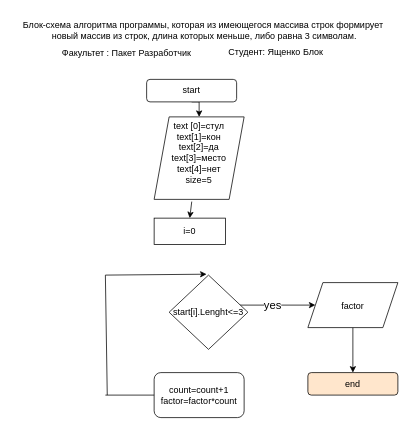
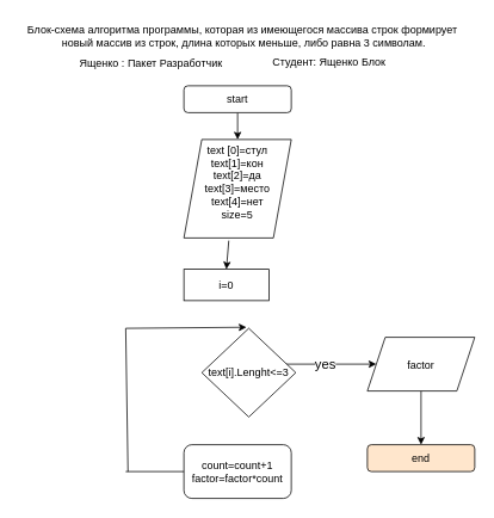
  <mxCell id="0" />
  <mxCell id="1" parent="0" />
  <mxCell id="2" value="&lt;font style=&quot;vertical-align: inherit;&quot;&gt;&lt;font style=&quot;vertical-align: inherit;&quot;&gt;text [0]=стул&lt;br&gt;text[1]=кон&lt;br&gt;text[2]=да&lt;br&gt;text[3]=место&lt;br&gt;text[4]=нет&lt;br&gt;size=5&lt;br&gt;&amp;nbsp;&lt;br&gt;&lt;/font&gt;&lt;/font&gt;" style="shape=parallelogram;perimeter=parallelogramPerimeter;whiteSpace=wrap;html=1;fixedSize=1;" parent="1" vertex="1"><mxGeometry x="205" y="155" width="120" height="110" as="geometry" /></mxCell>
  <mxCell id="3" style="edgeStyle=orthogonalEdgeStyle;rounded=0;orthogonalLoop=1;jettySize=auto;html=1;exitX=0.5;exitY=1;exitDx=0;exitDy=0;entryX=0.5;entryY=0;entryDx=0;entryDy=0;" parent="1" source="4" target="2" edge="1"><mxGeometry relative="1" as="geometry" /></mxCell>
- <mxCell id="4" value="start" style="rounded=1;whiteSpace=wrap;html=1;" parent="1" vertex="1"><mxGeometry x="195" y="105" width="120" height="30" as="geometry" /></mxCell>
+ <mxCell id="4" value="start" style="rounded=1;whiteSpace=wrap;html=1;" parent="1" vertex="1"><mxGeometry x="205" y="95" width="120" height="30" as="geometry" /></mxCell>
  <mxCell id="5" value="count=count+1&lt;br&gt;factor=factor*count" style="whiteSpace=wrap;html=1;rounded=1;" parent="1" vertex="1"><mxGeometry x="205" y="495.96" width="120" height="60" as="geometry" /></mxCell>
  <mxCell id="6" value="&lt;font style=&quot;font-size: 15px;&quot;&gt;&lt;span style=&quot;font-size: 15px;&quot;&gt;yes&lt;/span&gt;&lt;/font&gt;" style="endArrow=classic;html=1;rounded=0;entryX=0;entryY=0.5;entryDx=0;entryDy=0;fontSize=15;fontStyle=0" parent="1" target="16" edge="1"><mxGeometry width="50" height="50" relative="1" as="geometry"><mxPoint x="305" y="405.96" as="sourcePoint" /><mxPoint x="410" y="405.96" as="targetPoint" /></mxGeometry></mxCell>
  <mxCell id="7" value="end" style="rounded=1;whiteSpace=wrap;html=1;fillColor=#ffe6cc;" parent="1" vertex="1"><mxGeometry x="410" y="495.96" width="120" height="30" as="geometry" /></mxCell>
  <mxCell id="8" value="&lt;font style=&quot;vertical-align: inherit;&quot;&gt;&lt;font style=&quot;vertical-align: inherit;&quot;&gt;&lt;font style=&quot;vertical-align: inherit;&quot;&gt;&lt;font style=&quot;vertical-align: inherit;&quot;&gt;Блок-схема алгоритма&amp;nbsp;программы, которая из имеющегося массива строк формирует&lt;br&gt;&amp;nbsp;новый массив из строк, длина которых меньше, либо равна 3 символам. &lt;/font&gt;&lt;/font&gt;&lt;/font&gt;&lt;/font&gt;" style="text;html=1;align=center;verticalAlign=middle;resizable=0;points=[];autosize=1;strokeColor=none;fillColor=none;" parent="1" vertex="1"><mxGeometry x="20" y="20" width="500" height="40" as="geometry" /></mxCell>
- <mxCell id="9" value="Факультет : Пакет Разработчик" style="text;html=1;align=center;verticalAlign=middle;resizable=0;points=[];autosize=1;strokeColor=none;fillColor=none;" parent="1" vertex="1"><mxGeometry x="67.5" y="55" width="200" height="30" as="geometry" /></mxCell>
+ <mxCell id="9" value="Ященко : Пакет Разработчик" style="text;html=1;align=center;verticalAlign=middle;resizable=0;points=[];autosize=1;strokeColor=none;fillColor=none;" parent="1" vertex="1"><mxGeometry x="67.5" y="55" width="200" height="30" as="geometry" /></mxCell>
  <mxCell id="10" value="Студент: Ященко Блок" style="text;html=1;align=center;verticalAlign=middle;resizable=0;points=[];autosize=1;strokeColor=none;fillColor=none;" parent="1" vertex="1"><mxGeometry x="282" y="54" width="170" height="30" as="geometry" /></mxCell>
- <mxCell id="11" value="start[i].Lenght&amp;lt;=3" style="rhombus;whiteSpace=wrap;html=1;" parent="1" vertex="1"><mxGeometry x="225" y="365.96" width="105" height="99.04" as="geometry" /></mxCell>
+ <mxCell id="11" value="text[i].Lenght&amp;lt;=3" style="rhombus;whiteSpace=wrap;html=1;" parent="1" vertex="1"><mxGeometry x="225" y="365.96" width="105" height="99.04" as="geometry" /></mxCell>
  <mxCell id="12" value="" style="endArrow=classic;html=1;rounded=0;exitX=0.5;exitY=1;exitDx=0;exitDy=0;entryX=0.5;entryY=0;entryDx=0;entryDy=0;" parent="1" edge="1"><mxGeometry width="50" height="50" relative="1" as="geometry"><mxPoint x="470" y="435.96" as="sourcePoint" /><mxPoint x="470" y="495.96" as="targetPoint" /></mxGeometry></mxCell>
  <mxCell id="13" value="" style="endArrow=none;html=1;rounded=0;fontSize=15;exitX=0;exitY=0.5;exitDx=0;exitDy=0;" parent="1" source="5" edge="1"><mxGeometry width="50" height="50" relative="1" as="geometry"><mxPoint x="240" y="515.96" as="sourcePoint" /><mxPoint x="140" y="525.96" as="targetPoint" /></mxGeometry></mxCell>
  <mxCell id="14" value="" style="endArrow=none;html=1;rounded=0;fontSize=15;" parent="1" edge="1"><mxGeometry width="50" height="50" relative="1" as="geometry"><mxPoint x="142.5" y="525.96" as="sourcePoint" /><mxPoint x="140" y="365.96" as="targetPoint" /></mxGeometry></mxCell>
  <mxCell id="15" value="" style="endArrow=classic;html=1;rounded=0;fontSize=15;entryX=0.475;entryY=-0.012;entryDx=0;entryDy=0;entryPerimeter=0;" parent="1" target="11" edge="1"><mxGeometry width="50" height="50" relative="1" as="geometry"><mxPoint x="140" y="365.96" as="sourcePoint" /><mxPoint x="182" y="315.96" as="targetPoint" /></mxGeometry></mxCell>
  <mxCell id="16" value="&lt;span style=&quot;font-size: 12px;&quot;&gt;factor&lt;/span&gt;" style="shape=parallelogram;perimeter=parallelogramPerimeter;whiteSpace=wrap;html=1;fixedSize=1;fontSize=15;" parent="1" vertex="1"><mxGeometry x="410" y="375.96" width="120" height="60" as="geometry" /></mxCell>
- <mxCell id="17" value="i=0" style="rounded=0;whiteSpace=wrap;html=1;" vertex="1" parent="1"><mxGeometry x="205" y="290" width="95" height="35" as="geometry" /></mxCell>
+ <mxCell id="17" value="i=0" style="rounded=0;whiteSpace=wrap;html=1;" vertex="1" parent="1"><mxGeometry x="205" y="300" width="95" height="35" as="geometry" /></mxCell>
  <mxCell id="18" value="" style="endArrow=classic;html=1;rounded=0;exitX=0.418;exitY=1.027;exitDx=0;exitDy=0;exitPerimeter=0;entryX=0.5;entryY=0;entryDx=0;entryDy=0;" edge="1" parent="1" source="2" target="17"><mxGeometry width="50" height="50" relative="1" as="geometry"><mxPoint x="440" y="345" as="sourcePoint" /><mxPoint x="490" y="295" as="targetPoint" /></mxGeometry></mxCell>
